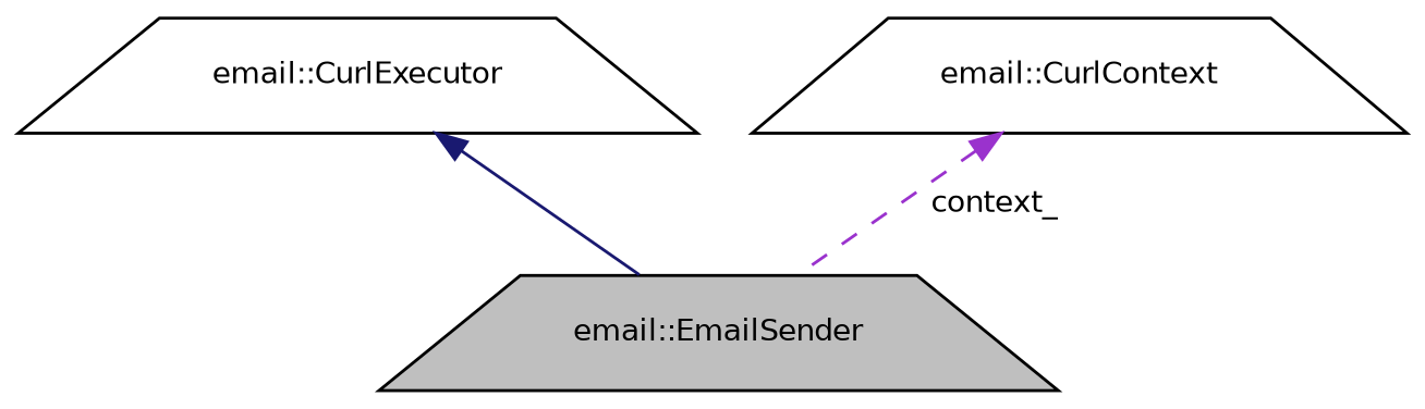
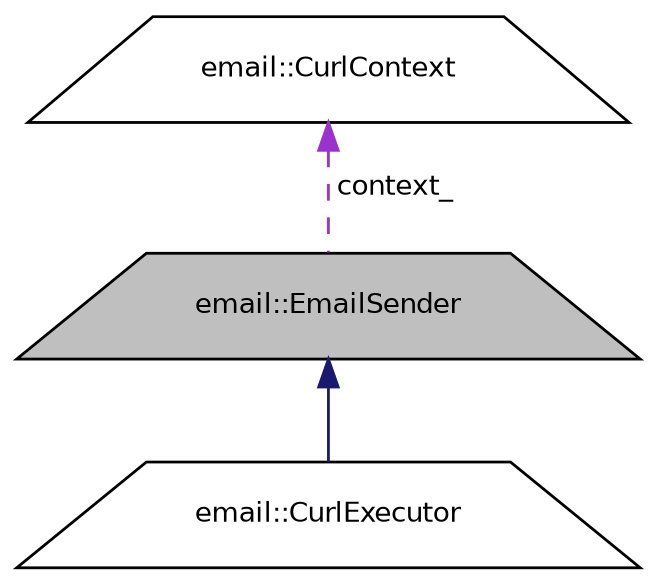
  digraph {
    node [color=black fillcolor=white fontname=Helvetica fontsize=10 shape=trapezium style=filled]
    edge [dir=back fontname=Helvetica fontsize=10 labelfontname=Helvetica labelfontsize=10]
    n1 [fillcolor=grey75 fontcolor=black height=0.2 label="email::EmailSender" width=0.4]
    n2 [height=0.2 label="email::CurlExecutor" width=0.4]
    n3 [height=0.2 label="email::CurlContext" width=0.4]
-   n2 -> n1 [color=midnightblue style=solid]
+   n1 -> n2 [color=midnightblue style=solid]
    n3 -> n1 [color=darkorchid3 label=" context_" style=dashed]
  }
